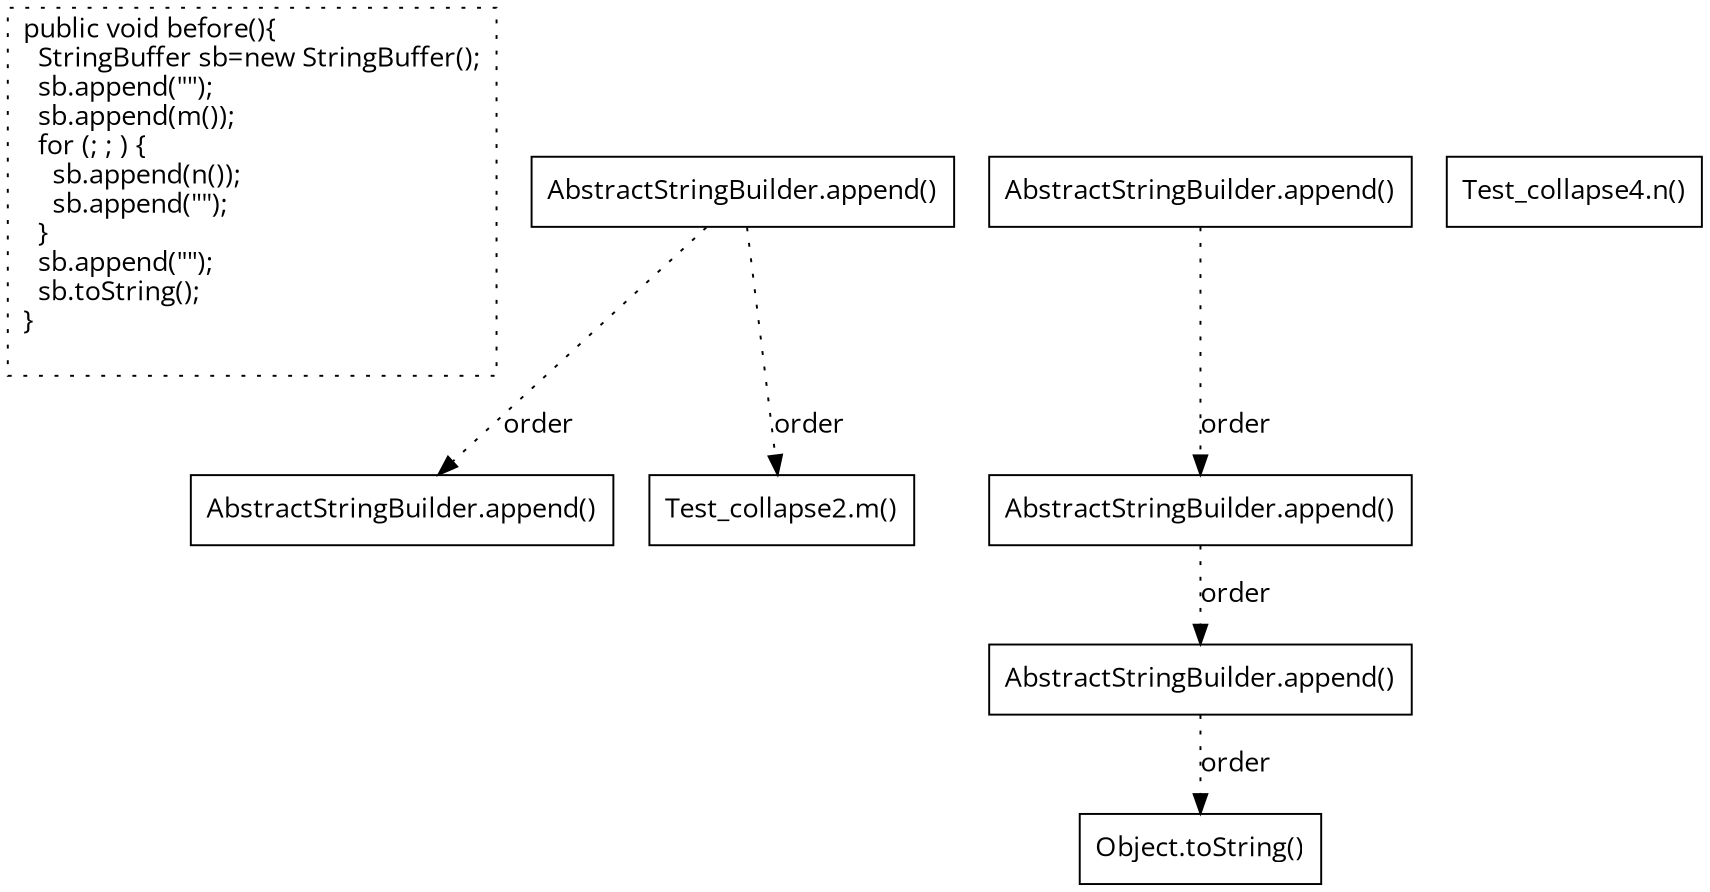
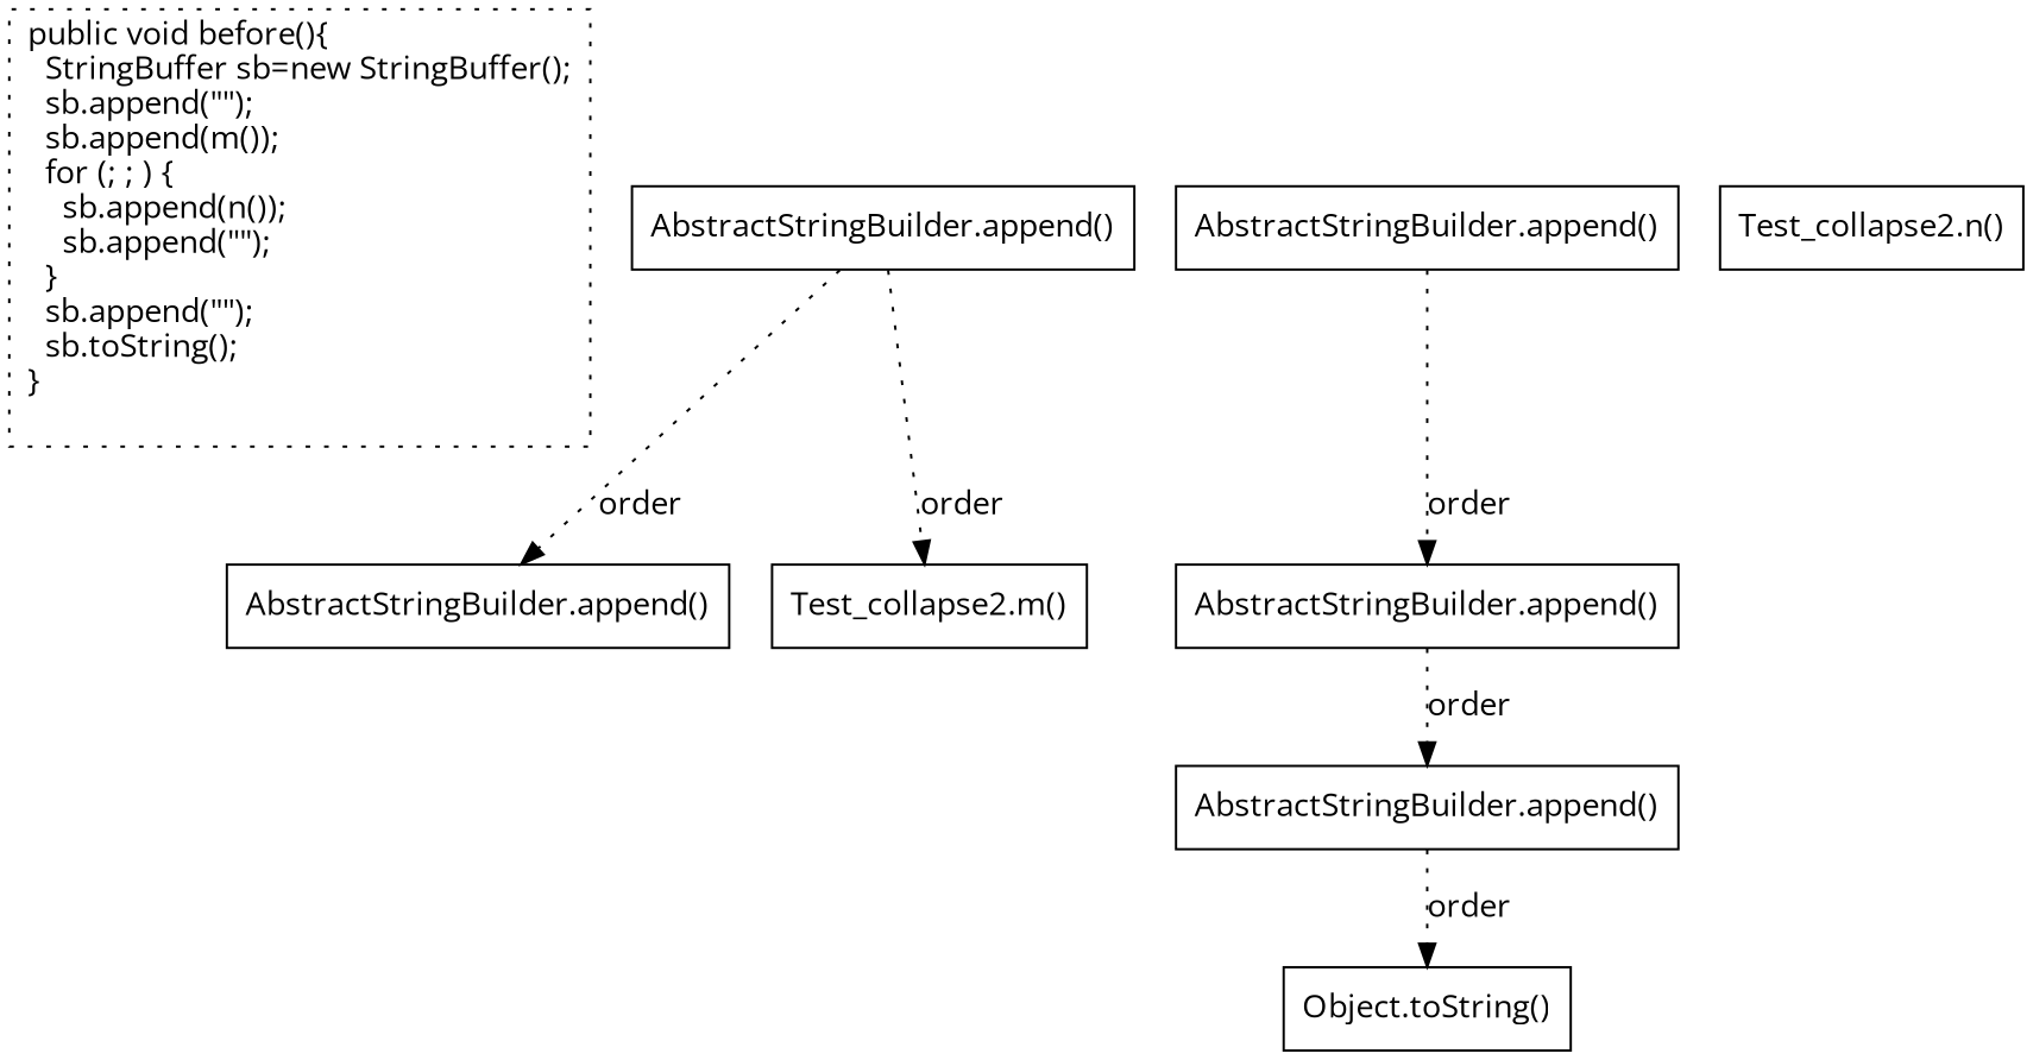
  digraph {
    fontname="Open Sans"
    node [shape=box fontname="Open Sans"]
    edge [style=dotted fontname="Open Sans"]
    n1 [label="public void before(){\l  StringBuffer sb=new StringBuffer();\l  sb.append(\"\");\l  sb.append(m());\l  for (; ; ) {\l    sb.append(n());\l    sb.append(\"\");\l  }\l  sb.append(\"\");\l  sb.toString();\l}\l\l" style=dotted]
    n2 [label="AbstractStringBuilder.append()"]
    n3 [label="AbstractStringBuilder.append()"]
    n4 [label="Test_collapse2.m()"]
    n5 [label="AbstractStringBuilder.append()"]
    n6 [label="Object.toString()"]
    n7 [label="AbstractStringBuilder.append()"]
    n8 [label="AbstractStringBuilder.append()"]
-   n9 [label="Test_collapse4.n()"]
+   n9 [label="Test_collapse2.n()"]
    n3 -> n2 [label=order]
    n3 -> n4 [label=order]
    n5 -> n6 [label=order]
    n7 -> n8 [label=order]
    n8 -> n5 [label=order]
  }
